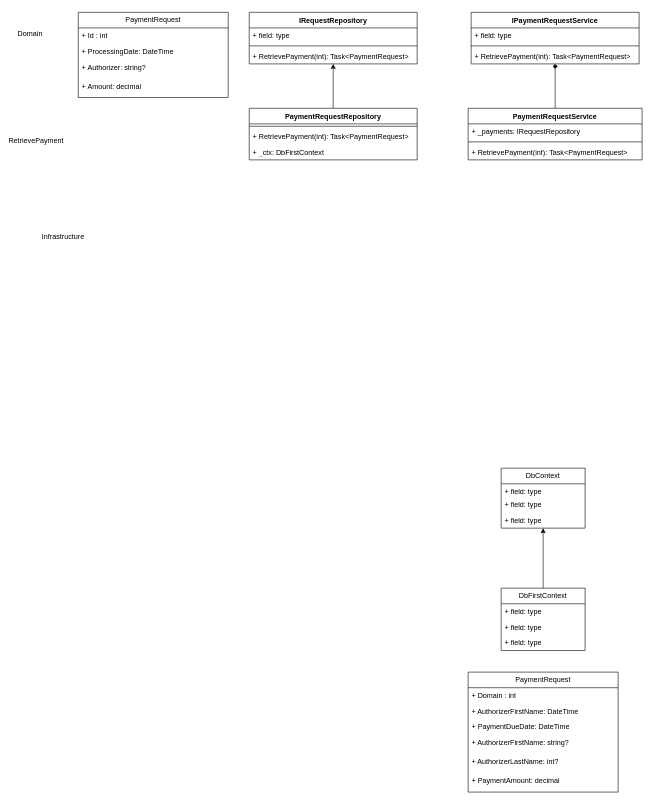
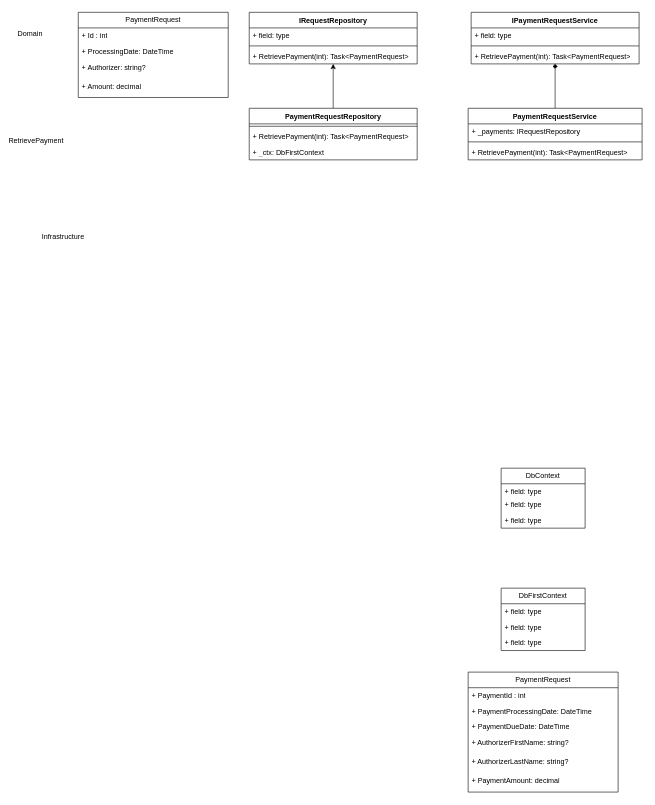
  <mxCell id="0" />
  <mxCell id="1" parent="0" />
  <mxCell id="2" value="PaymentRequest" style="swimlane;fontStyle=0;childLayout=stackLayout;horizontal=1;startSize=26;fillColor=none;horizontalStack=0;resizeParent=1;resizeParentMax=0;resizeLast=0;collapsible=1;marginBottom=0;whiteSpace=wrap;html=1;" vertex="1" parent="1"><mxGeometry x="130" y="20" width="250" height="142" as="geometry" /></mxCell>
  <mxCell id="3" value="+ Id : int" style="text;strokeColor=none;fillColor=none;align=left;verticalAlign=top;spacingLeft=4;spacingRight=4;overflow=hidden;rotatable=0;points=[[0,0.5],[1,0.5]];portConstraint=eastwest;whiteSpace=wrap;html=1;" vertex="1" parent="2"><mxGeometry y="26" width="250" height="26" as="geometry" /></mxCell>
  <mxCell id="4" value="+ ProcessingDate: DateTime" style="text;strokeColor=none;fillColor=none;align=left;verticalAlign=top;spacingLeft=4;spacingRight=4;overflow=hidden;rotatable=0;points=[[0,0.5],[1,0.5]];portConstraint=eastwest;whiteSpace=wrap;html=1;" vertex="1" parent="2"><mxGeometry y="52" width="250" height="26" as="geometry" /></mxCell>
  <mxCell id="5" value="+ Authorizer: string?" style="text;strokeColor=none;fillColor=none;align=left;verticalAlign=top;spacingLeft=4;spacingRight=4;overflow=hidden;rotatable=0;points=[[0,0.5],[1,0.5]];portConstraint=eastwest;whiteSpace=wrap;html=1;" vertex="1" parent="2"><mxGeometry y="78" width="250" height="32" as="geometry" /></mxCell>
  <mxCell id="6" value="+ Amount: decimal" style="text;strokeColor=none;fillColor=none;align=left;verticalAlign=top;spacingLeft=4;spacingRight=4;overflow=hidden;rotatable=0;points=[[0,0.5],[1,0.5]];portConstraint=eastwest;whiteSpace=wrap;html=1;" vertex="1" parent="2"><mxGeometry y="110" width="250" height="32" as="geometry" /></mxCell>
  <mxCell id="7" value="DbFirstContext" style="swimlane;fontStyle=0;childLayout=stackLayout;horizontal=1;startSize=26;fillColor=none;horizontalStack=0;resizeParent=1;resizeParentMax=0;resizeLast=0;collapsible=1;marginBottom=0;whiteSpace=wrap;html=1;" vertex="1" parent="1"><mxGeometry x="835" y="980" width="140" height="104" as="geometry" /></mxCell>
  <mxCell id="8" value="+ field: type" style="text;strokeColor=none;fillColor=none;align=left;verticalAlign=top;spacingLeft=4;spacingRight=4;overflow=hidden;rotatable=0;points=[[0,0.5],[1,0.5]];portConstraint=eastwest;whiteSpace=wrap;html=1;" vertex="1" parent="7"><mxGeometry y="26" width="140" height="26" as="geometry" /></mxCell>
  <mxCell id="9" value="+ field: type" style="text;strokeColor=none;fillColor=none;align=left;verticalAlign=top;spacingLeft=4;spacingRight=4;overflow=hidden;rotatable=0;points=[[0,0.5],[1,0.5]];portConstraint=eastwest;whiteSpace=wrap;html=1;" vertex="1" parent="7"><mxGeometry y="52" width="140" height="26" as="geometry" /></mxCell>
  <mxCell id="10" value="+ field: type" style="text;strokeColor=none;fillColor=none;align=left;verticalAlign=top;spacingLeft=4;spacingRight=4;overflow=hidden;rotatable=0;points=[[0,0.5],[1,0.5]];portConstraint=eastwest;whiteSpace=wrap;html=1;" vertex="1" parent="7"><mxGeometry y="78" width="140" height="26" as="geometry" /></mxCell>
- <mxCell id="11" style="edgeStyle=orthogonalEdgeStyle;rounded=0;orthogonalLoop=1;jettySize=auto;html=1;exitX=0.5;exitY=0;exitDx=0;exitDy=0;" edge="1" parent="1" source="7" target="12"><mxGeometry relative="1" as="geometry" /></mxCell>
  <mxCell id="12" value="DbContext" style="swimlane;fontStyle=0;childLayout=stackLayout;horizontal=1;startSize=26;fillColor=none;horizontalStack=0;resizeParent=1;resizeParentMax=0;resizeLast=0;collapsible=1;marginBottom=0;whiteSpace=wrap;html=1;" vertex="1" parent="1"><mxGeometry x="835" y="780" width="140" height="100" as="geometry" /></mxCell>
  <mxCell id="13" value="+ field: type" style="text;strokeColor=none;fillColor=none;align=left;verticalAlign=top;spacingLeft=4;spacingRight=4;overflow=hidden;rotatable=0;points=[[0,0.5],[1,0.5]];portConstraint=eastwest;whiteSpace=wrap;html=1;" vertex="1" parent="12"><mxGeometry y="26" width="140" height="22" as="geometry" /></mxCell>
  <mxCell id="14" value="+ field: type" style="text;strokeColor=none;fillColor=none;align=left;verticalAlign=top;spacingLeft=4;spacingRight=4;overflow=hidden;rotatable=0;points=[[0,0.5],[1,0.5]];portConstraint=eastwest;whiteSpace=wrap;html=1;" vertex="1" parent="12"><mxGeometry y="48" width="140" height="26" as="geometry" /></mxCell>
  <mxCell id="15" value="+ field: type" style="text;strokeColor=none;fillColor=none;align=left;verticalAlign=top;spacingLeft=4;spacingRight=4;overflow=hidden;rotatable=0;points=[[0,0.5],[1,0.5]];portConstraint=eastwest;whiteSpace=wrap;html=1;" vertex="1" parent="12"><mxGeometry y="74" width="140" height="26" as="geometry" /></mxCell>
  <mxCell id="16" value="PaymentRequest" style="swimlane;fontStyle=0;childLayout=stackLayout;horizontal=1;startSize=26;fillColor=none;horizontalStack=0;resizeParent=1;resizeParentMax=0;resizeLast=0;collapsible=1;marginBottom=0;whiteSpace=wrap;html=1;" vertex="1" parent="1"><mxGeometry x="780" y="1120" width="250" height="200" as="geometry" /></mxCell>
- <mxCell id="17" value="+ Domain : int" style="text;strokeColor=none;fillColor=none;align=left;verticalAlign=top;spacingLeft=4;spacingRight=4;overflow=hidden;rotatable=0;points=[[0,0.5],[1,0.5]];portConstraint=eastwest;whiteSpace=wrap;html=1;" vertex="1" parent="16"><mxGeometry y="26" width="250" height="26" as="geometry" /></mxCell>
- <mxCell id="18" value="+ AuthorizerFirstName: DateTime" style="text;strokeColor=none;fillColor=none;align=left;verticalAlign=top;spacingLeft=4;spacingRight=4;overflow=hidden;rotatable=0;points=[[0,0.5],[1,0.5]];portConstraint=eastwest;whiteSpace=wrap;html=1;" vertex="1" parent="16"><mxGeometry y="52" width="250" height="26" as="geometry" /></mxCell>
+ <mxCell id="17" value="+ PaymentId : int" style="text;strokeColor=none;fillColor=none;align=left;verticalAlign=top;spacingLeft=4;spacingRight=4;overflow=hidden;rotatable=0;points=[[0,0.5],[1,0.5]];portConstraint=eastwest;whiteSpace=wrap;html=1;" vertex="1" parent="16"><mxGeometry y="26" width="250" height="26" as="geometry" /></mxCell>
+ <mxCell id="18" value="+ PaymentProcessingDate: DateTime" style="text;strokeColor=none;fillColor=none;align=left;verticalAlign=top;spacingLeft=4;spacingRight=4;overflow=hidden;rotatable=0;points=[[0,0.5],[1,0.5]];portConstraint=eastwest;whiteSpace=wrap;html=1;" vertex="1" parent="16"><mxGeometry y="52" width="250" height="26" as="geometry" /></mxCell>
  <mxCell id="19" value="+ PaymentDueDate: DateTime" style="text;strokeColor=none;fillColor=none;align=left;verticalAlign=top;spacingLeft=4;spacingRight=4;overflow=hidden;rotatable=0;points=[[0,0.5],[1,0.5]];portConstraint=eastwest;whiteSpace=wrap;html=1;" vertex="1" parent="16"><mxGeometry y="78" width="250" height="26" as="geometry" /></mxCell>
  <mxCell id="20" value="+ AuthorizerFirstName: string?" style="text;strokeColor=none;fillColor=none;align=left;verticalAlign=top;spacingLeft=4;spacingRight=4;overflow=hidden;rotatable=0;points=[[0,0.5],[1,0.5]];portConstraint=eastwest;whiteSpace=wrap;html=1;" vertex="1" parent="16"><mxGeometry y="104" width="250" height="32" as="geometry" /></mxCell>
- <mxCell id="21" value="+ AuthorizerLastName: int?" style="text;strokeColor=none;fillColor=none;align=left;verticalAlign=top;spacingLeft=4;spacingRight=4;overflow=hidden;rotatable=0;points=[[0,0.5],[1,0.5]];portConstraint=eastwest;whiteSpace=wrap;html=1;" vertex="1" parent="16"><mxGeometry y="136" width="250" height="32" as="geometry" /></mxCell>
+ <mxCell id="21" value="+ AuthorizerLastName: string?" style="text;strokeColor=none;fillColor=none;align=left;verticalAlign=top;spacingLeft=4;spacingRight=4;overflow=hidden;rotatable=0;points=[[0,0.5],[1,0.5]];portConstraint=eastwest;whiteSpace=wrap;html=1;" vertex="1" parent="16"><mxGeometry y="136" width="250" height="32" as="geometry" /></mxCell>
  <mxCell id="22" value="+ PaymentAmount: decimal" style="text;strokeColor=none;fillColor=none;align=left;verticalAlign=top;spacingLeft=4;spacingRight=4;overflow=hidden;rotatable=0;points=[[0,0.5],[1,0.5]];portConstraint=eastwest;whiteSpace=wrap;html=1;" vertex="1" parent="16"><mxGeometry y="168" width="250" height="32" as="geometry" /></mxCell>
  <mxCell id="23" value="IRequestRepository" style="swimlane;fontStyle=1;align=center;verticalAlign=top;childLayout=stackLayout;horizontal=1;startSize=26;horizontalStack=0;resizeParent=1;resizeParentMax=0;resizeLast=0;collapsible=1;marginBottom=0;whiteSpace=wrap;html=1;" vertex="1" parent="1"><mxGeometry x="415" y="20" width="280" height="86" as="geometry" /></mxCell>
  <mxCell id="24" value="+ field: type" style="text;strokeColor=none;fillColor=none;align=left;verticalAlign=top;spacingLeft=4;spacingRight=4;overflow=hidden;rotatable=0;points=[[0,0.5],[1,0.5]];portConstraint=eastwest;whiteSpace=wrap;html=1;" vertex="1" parent="23"><mxGeometry y="26" width="280" height="26" as="geometry" /></mxCell>
  <mxCell id="25" value="" style="line;strokeWidth=1;fillColor=none;align=left;verticalAlign=middle;spacingTop=-1;spacingLeft=3;spacingRight=3;rotatable=0;labelPosition=right;points=[];portConstraint=eastwest;strokeColor=inherit;" vertex="1" parent="23"><mxGeometry y="52" width="280" height="8" as="geometry" /></mxCell>
  <mxCell id="26" value="+ RetrievePayment(int): Task&amp;lt;PaymentRequest&amp;gt;" style="text;strokeColor=none;fillColor=none;align=left;verticalAlign=top;spacingLeft=4;spacingRight=4;overflow=hidden;rotatable=0;points=[[0,0.5],[1,0.5]];portConstraint=eastwest;whiteSpace=wrap;html=1;" vertex="1" parent="23"><mxGeometry y="60" width="280" height="26" as="geometry" /></mxCell>
  <mxCell id="27" style="edgeStyle=orthogonalEdgeStyle;rounded=0;orthogonalLoop=1;jettySize=auto;html=1;" edge="1" parent="1" source="28" target="23"><mxGeometry relative="1" as="geometry" /></mxCell>
  <mxCell id="28" value="PaymentRequestRepository" style="swimlane;fontStyle=1;align=center;verticalAlign=top;childLayout=stackLayout;horizontal=1;startSize=26;horizontalStack=0;resizeParent=1;resizeParentMax=0;resizeLast=0;collapsible=1;marginBottom=0;whiteSpace=wrap;html=1;" vertex="1" parent="1"><mxGeometry x="415" y="180" width="280" height="86" as="geometry" /></mxCell>
  <mxCell id="29" value="" style="line;strokeWidth=1;fillColor=none;align=left;verticalAlign=middle;spacingTop=-1;spacingLeft=3;spacingRight=3;rotatable=0;labelPosition=right;points=[];portConstraint=eastwest;strokeColor=inherit;" vertex="1" parent="28"><mxGeometry y="26" width="280" height="8" as="geometry" /></mxCell>
  <mxCell id="30" value="+ RetrievePayment(int): Task&amp;lt;PaymentRequest&amp;gt;" style="text;strokeColor=none;fillColor=none;align=left;verticalAlign=top;spacingLeft=4;spacingRight=4;overflow=hidden;rotatable=0;points=[[0,0.5],[1,0.5]];portConstraint=eastwest;whiteSpace=wrap;html=1;" vertex="1" parent="28"><mxGeometry y="34" width="280" height="26" as="geometry" /></mxCell>
  <mxCell id="31" value="+ _ctx: DbFirstContext" style="text;strokeColor=none;fillColor=none;align=left;verticalAlign=top;spacingLeft=4;spacingRight=4;overflow=hidden;rotatable=0;points=[[0,0.5],[1,0.5]];portConstraint=eastwest;whiteSpace=wrap;html=1;" vertex="1" parent="28"><mxGeometry y="60" width="280" height="26" as="geometry" /></mxCell>
  <mxCell id="32" value="IPaymentRequestService" style="swimlane;fontStyle=1;align=center;verticalAlign=top;childLayout=stackLayout;horizontal=1;startSize=26;horizontalStack=0;resizeParent=1;resizeParentMax=0;resizeLast=0;collapsible=1;marginBottom=0;whiteSpace=wrap;html=1;" vertex="1" parent="1"><mxGeometry x="785" y="20" width="280" height="86" as="geometry" /></mxCell>
  <mxCell id="33" value="+ field: type" style="text;strokeColor=none;fillColor=none;align=left;verticalAlign=top;spacingLeft=4;spacingRight=4;overflow=hidden;rotatable=0;points=[[0,0.5],[1,0.5]];portConstraint=eastwest;whiteSpace=wrap;html=1;" vertex="1" parent="32"><mxGeometry y="26" width="280" height="26" as="geometry" /></mxCell>
  <mxCell id="34" value="" style="line;strokeWidth=1;fillColor=none;align=left;verticalAlign=middle;spacingTop=-1;spacingLeft=3;spacingRight=3;rotatable=0;labelPosition=right;points=[];portConstraint=eastwest;strokeColor=inherit;" vertex="1" parent="32"><mxGeometry y="52" width="280" height="8" as="geometry" /></mxCell>
  <mxCell id="35" value="+ RetrievePayment(int): Task&amp;lt;PaymentRequest&amp;gt;" style="text;strokeColor=none;fillColor=none;align=left;verticalAlign=top;spacingLeft=4;spacingRight=4;overflow=hidden;rotatable=0;points=[[0,0.5],[1,0.5]];portConstraint=eastwest;whiteSpace=wrap;html=1;" vertex="1" parent="32"><mxGeometry y="60" width="280" height="26" as="geometry" /></mxCell>
  <mxCell id="36" style="edgeStyle=orthogonalEdgeStyle;rounded=0;orthogonalLoop=1;jettySize=auto;html=1;endArrow=diamond;" edge="1" parent="1" source="37" target="32"><mxGeometry relative="1" as="geometry" /></mxCell>
  <mxCell id="37" value="PaymentRequestService" style="swimlane;fontStyle=1;align=center;verticalAlign=top;childLayout=stackLayout;horizontal=1;startSize=26;horizontalStack=0;resizeParent=1;resizeParentMax=0;resizeLast=0;collapsible=1;marginBottom=0;whiteSpace=wrap;html=1;" vertex="1" parent="1"><mxGeometry x="780" y="180" width="290" height="86" as="geometry" /></mxCell>
  <mxCell id="38" value="+ _payments: IRequestRepository" style="text;strokeColor=none;fillColor=none;align=left;verticalAlign=top;spacingLeft=4;spacingRight=4;overflow=hidden;rotatable=0;points=[[0,0.5],[1,0.5]];portConstraint=eastwest;whiteSpace=wrap;html=1;" vertex="1" parent="37"><mxGeometry y="26" width="290" height="26" as="geometry" /></mxCell>
  <mxCell id="39" value="" style="line;strokeWidth=1;fillColor=none;align=left;verticalAlign=middle;spacingTop=-1;spacingLeft=3;spacingRight=3;rotatable=0;labelPosition=right;points=[];portConstraint=eastwest;strokeColor=inherit;" vertex="1" parent="37"><mxGeometry y="52" width="290" height="8" as="geometry" /></mxCell>
  <mxCell id="40" value="+ RetrievePayment(int): Task&amp;lt;PaymentRequest&amp;gt;" style="text;strokeColor=none;fillColor=none;align=left;verticalAlign=top;spacingLeft=4;spacingRight=4;overflow=hidden;rotatable=0;points=[[0,0.5],[1,0.5]];portConstraint=eastwest;whiteSpace=wrap;html=1;" vertex="1" parent="37"><mxGeometry y="60" width="290" height="26" as="geometry" /></mxCell>
  <mxCell id="41" value="Domain" style="text;html=1;strokeColor=none;fillColor=none;align=center;verticalAlign=middle;whiteSpace=wrap;rounded=0;" vertex="1" parent="1"><mxGeometry x="20" y="31" width="60" height="50" as="geometry" /></mxCell>
  <mxCell id="42" value="RetrievePayment" style="text;html=1;strokeColor=none;fillColor=none;align=center;verticalAlign=middle;whiteSpace=wrap;rounded=0;" vertex="1" parent="1"><mxGeometry x="30" y="210" width="60" height="50" as="geometry" /></mxCell>
  <mxCell id="43" value="Infrastructure" style="text;html=1;strokeColor=none;fillColor=none;align=center;verticalAlign=middle;whiteSpace=wrap;rounded=0;" vertex="1" parent="1"><mxGeometry x="75" y="370" width="60" height="50" as="geometry" /></mxCell>
